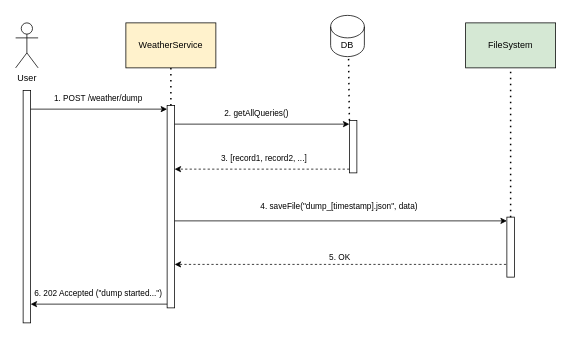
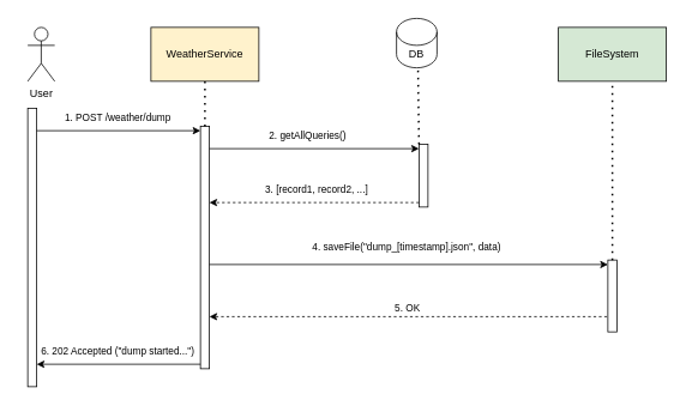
  <mxCell id="0" />
  <mxCell id="1" parent="0" />
- <mxCell id="2" value="User" style="shape=umlActor;verticalLabelPosition=bottom;verticalAlign=top;html=1;outlineConnect=0;" vertex="1" parent="1"><mxGeometry x="20" y="30" width="30" height="60" as="geometry" /></mxCell>
+ <mxCell id="2" value="User" style="shape=umlActor;verticalLabelPosition=bottom;verticalAlign=top;html=1;outlineConnect=0;" vertex="1" parent="1"><mxGeometry x="30" y="30" width="30" height="60" as="geometry" /></mxCell>
  <mxCell id="3" value="" style="html=1;points=[[0,0,0,0,5],[0,1,0,0,-5],[1,0,0,0,5],[1,1,0,0,-5]];perimeter=orthogonalPerimeter;outlineConnect=0;targetShapes=umlLifeline;portConstraint=eastwest;newEdgeStyle={&quot;curved&quot;:0,&quot;rounded&quot;:0};" vertex="1" parent="1"><mxGeometry x="30" y="120" width="10" height="310" as="geometry" /></mxCell>
  <mxCell id="4" value="" style="endArrow=classic;html=1;rounded=0;entryX=0;entryY=0;entryDx=0;entryDy=5;entryPerimeter=0;" edge="1" parent="1" source="3" target="8"><mxGeometry width="50" height="50" relative="1" as="geometry"><mxPoint x="311" y="270" as="sourcePoint" /><mxPoint x="202" y="140" as="targetPoint" /></mxGeometry></mxCell>
  <mxCell id="5" value="1. POST /weather/dump" style="edgeLabel;html=1;align=center;verticalAlign=middle;resizable=0;points=[];" vertex="1" connectable="0" parent="4"><mxGeometry x="-0.28" y="3" relative="1" as="geometry"><mxPoint x="23" y="-12" as="offset" /></mxGeometry></mxCell>
  <mxCell id="6" value="WeatherService" style="rounded=0;whiteSpace=wrap;html=1;fillColor=#fff2cc;" vertex="1" parent="1"><mxGeometry x="167" y="30" width="120" height="60" as="geometry" /></mxCell>
  <mxCell id="7" value="DB" style="shape=cylinder3;whiteSpace=wrap;html=1;boundedLbl=1;backgroundOutline=1;size=15;" vertex="1" parent="1"><mxGeometry x="440" y="20" width="45" height="55" as="geometry" /></mxCell>
  <mxCell id="8" value="" style="html=1;points=[[0,0,0,0,5],[0,1,0,0,-5],[1,0,0,0,5],[1,1,0,0,-5]];perimeter=orthogonalPerimeter;outlineConnect=0;targetShapes=umlLifeline;portConstraint=eastwest;newEdgeStyle={&quot;curved&quot;:0,&quot;rounded&quot;:0};" vertex="1" parent="1"><mxGeometry x="222" y="140" width="10" height="270" as="geometry" /></mxCell>
  <mxCell id="9" value="" style="html=1;points=[[0,0,0,0,5],[0,1,0,0,-5],[1,0,0,0,5],[1,1,0,0,-5]];perimeter=orthogonalPerimeter;outlineConnect=0;targetShapes=umlLifeline;portConstraint=eastwest;newEdgeStyle={&quot;curved&quot;:0,&quot;rounded&quot;:0};" vertex="1" parent="1"><mxGeometry x="465" y="160" width="10" height="70" as="geometry" /></mxCell>
  <mxCell id="10" value="" style="endArrow=classic;html=1;rounded=0;entryX=0;entryY=0;entryDx=0;entryDy=5;entryPerimeter=0;" edge="1" parent="1" source="8" target="23"><mxGeometry width="50" height="50" relative="1" as="geometry"><mxPoint x="330" y="320" as="sourcePoint" /><mxPoint x="620" y="310" as="targetPoint" /></mxGeometry></mxCell>
  <mxCell id="11" value="4. saveFile(&quot;dump_[timestamp].json&quot;, data)" style="edgeLabel;html=1;align=center;verticalAlign=middle;resizable=0;points=[];" vertex="1" connectable="0" parent="10"><mxGeometry x="-0.358" y="1" relative="1" as="geometry"><mxPoint x="76" y="-19" as="offset" /></mxGeometry></mxCell>
  <mxCell id="12" value="" style="endArrow=classic;html=1;rounded=0;dashed=1;exitX=0.5;exitY=0.788;exitDx=0;exitDy=0;exitPerimeter=0;" edge="1" parent="1" source="23" target="8"><mxGeometry width="50" height="50" relative="1" as="geometry"><mxPoint x="397" y="346" as="sourcePoint" /><mxPoint x="232" y="346" as="targetPoint" /></mxGeometry></mxCell>
  <mxCell id="13" value="5. OK" style="edgeLabel;html=1;align=center;verticalAlign=middle;resizable=0;points=[];" vertex="1" connectable="0" parent="12"><mxGeometry x="0.612" y="3" relative="1" as="geometry"><mxPoint x="132" y="-13" as="offset" /></mxGeometry></mxCell>
  <mxCell id="14" value="" style="endArrow=classic;html=1;rounded=0;entryX=0;entryY=0;entryDx=0;entryDy=5;entryPerimeter=0;" edge="1" parent="1" source="8" target="9"><mxGeometry width="50" height="50" relative="1" as="geometry"><mxPoint x="682" y="400" as="sourcePoint" /><mxPoint x="732" y="350" as="targetPoint" /></mxGeometry></mxCell>
  <mxCell id="15" value="2. getAllQueries()" style="edgeLabel;html=1;align=center;verticalAlign=middle;resizable=0;points=[];" vertex="1" connectable="0" parent="14"><mxGeometry x="-0.133" y="1" relative="1" as="geometry"><mxPoint x="7" y="-14" as="offset" /></mxGeometry></mxCell>
  <mxCell id="16" value="" style="endArrow=classic;html=1;rounded=0;exitX=0;exitY=1;exitDx=0;exitDy=-5;exitPerimeter=0;dashed=1;" edge="1" parent="1" source="9" target="8"><mxGeometry width="50" height="50" relative="1" as="geometry"><mxPoint x="682" y="400" as="sourcePoint" /><mxPoint x="732" y="350" as="targetPoint" /></mxGeometry></mxCell>
  <mxCell id="17" value="3. [record1, record2, ...]" style="edgeLabel;html=1;align=center;verticalAlign=middle;resizable=0;points=[];" vertex="1" connectable="0" parent="16"><mxGeometry x="0.042" y="-1" relative="1" as="geometry"><mxPoint x="6" y="-14" as="offset" /></mxGeometry></mxCell>
  <mxCell id="18" value="" style="endArrow=classic;html=1;rounded=0;exitX=0;exitY=1;exitDx=0;exitDy=-5;exitPerimeter=0;" edge="1" parent="1" source="8" target="3"><mxGeometry width="50" height="50" relative="1" as="geometry"><mxPoint x="682" y="400" as="sourcePoint" /><mxPoint x="40" y="410" as="targetPoint" /></mxGeometry></mxCell>
  <mxCell id="19" value="6. 202 Accepted (&quot;dump started...&quot;)" style="edgeLabel;html=1;align=center;verticalAlign=middle;resizable=0;points=[];" vertex="1" connectable="0" parent="18"><mxGeometry x="0.267" y="1" relative="1" as="geometry"><mxPoint x="22" y="-16" as="offset" /></mxGeometry></mxCell>
  <mxCell id="20" value="" style="endArrow=none;dashed=1;html=1;dashPattern=1 3;strokeWidth=2;rounded=0;" edge="1" parent="1" source="9" target="7"><mxGeometry width="50" height="50" relative="1" as="geometry"><mxPoint x="682" y="400" as="sourcePoint" /><mxPoint x="732" y="350" as="targetPoint" /></mxGeometry></mxCell>
  <mxCell id="21" value="" style="endArrow=none;dashed=1;html=1;dashPattern=1 3;strokeWidth=2;rounded=0;" edge="1" parent="1" source="8" target="6"><mxGeometry width="50" height="50" relative="1" as="geometry"><mxPoint x="682" y="400" as="sourcePoint" /><mxPoint x="732" y="350" as="targetPoint" /></mxGeometry></mxCell>
  <mxCell id="22" value="FileSystem" style="rounded=0;whiteSpace=wrap;html=1;fillColor=#d5e8d4;" vertex="1" parent="1"><mxGeometry x="620" y="30" width="120" height="60" as="geometry" /></mxCell>
  <mxCell id="23" value="" style="html=1;points=[[0,0,0,0,5],[0,1,0,0,-5],[1,0,0,0,5],[1,1,0,0,-5]];perimeter=orthogonalPerimeter;outlineConnect=0;targetShapes=umlLifeline;portConstraint=eastwest;newEdgeStyle={&quot;curved&quot;:0,&quot;rounded&quot;:0};" vertex="1" parent="1"><mxGeometry x="675" y="289" width="10" height="80" as="geometry" /></mxCell>
  <mxCell id="24" value="" style="endArrow=none;dashed=1;html=1;dashPattern=1 3;strokeWidth=2;rounded=0;" edge="1" parent="1" source="23" target="22"><mxGeometry width="50" height="50" relative="1" as="geometry"><mxPoint x="610" y="190" as="sourcePoint" /><mxPoint x="610" y="130" as="targetPoint" /></mxGeometry></mxCell>
